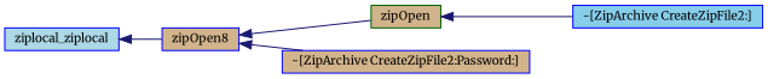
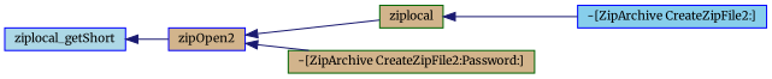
  digraph {
    fontname=Merriweather
    rankdir=LR
    node [color=blue fillcolor=tan fontname=Merriweather fontsize=10 shape=record style=filled]
    edge [color=midnightblue dir=back fontname=Merriweather fontsize=10 labelfontname="FreeSans.ttf" labelfontsize=10 style=solid]
-   n1 [fillcolor=lightblue fontcolor=black height=0.2 label=ziplocal_ziplocal width=0.4]
-   n2 [height=0.2 label=zipOpen8 width=0.4]
-   n3 [color=darkgreen height=0.2 label=zipOpen width=0.4]
-   n4 [height=0.2 label="-[ZipArchive CreateZipFile2:Password:]" width=0.4]
+   n1 [fillcolor=lightblue fontcolor=black height=0.2 label=ziplocal_getShort width=0.4]
+   n2 [height=0.2 label=zipOpen2 width=0.4]
+   n3 [color=darkgreen height=0.2 label=ziplocal width=0.4]
+   n4 [color=darkgreen height=0.2 label="-[ZipArchive CreateZipFile2:Password:]" width=0.4]
    n5 [fillcolor=skyblue height=0.2 label="-[ZipArchive CreateZipFile2:]" width=0.4]
    n1 -> n2
    n2 -> n3
    n2 -> n4
    n3 -> n5
  }
